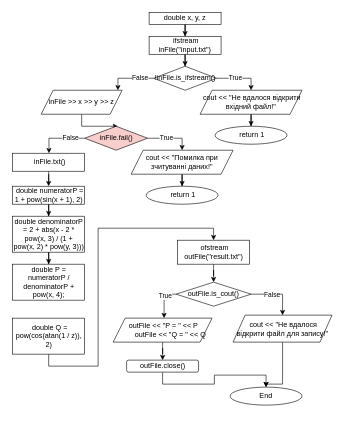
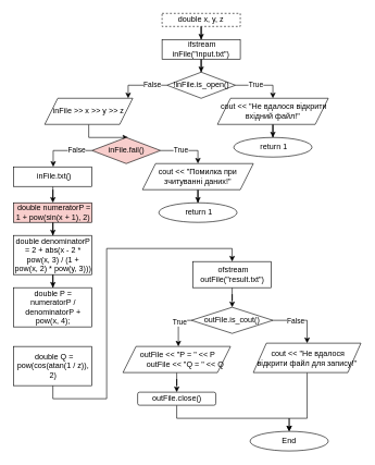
  <mxCell id="0" />
  <mxCell id="1" parent="0" />
  <mxCell id="2" style="edgeStyle=orthogonalEdgeStyle;rounded=0;orthogonalLoop=1;jettySize=auto;html=1;" edge="1" parent="1" source="3" target="5"><mxGeometry relative="1" as="geometry"><mxPoint x="308" y="60" as="targetPoint" /></mxGeometry></mxCell>
- <mxCell id="3" value="double x, y, z" style="rounded=0;whiteSpace=wrap;html=1;" vertex="1" parent="1"><mxGeometry x="248" y="20" width="120" height="20" as="geometry" /></mxCell>
+ <mxCell id="3" value="double x, y, z" style="rounded=0;whiteSpace=wrap;html=1;dashed=1;" vertex="1" parent="1"><mxGeometry x="248" y="20" width="120" height="20" as="geometry" /></mxCell>
  <mxCell id="4" style="edgeStyle=orthogonalEdgeStyle;rounded=0;orthogonalLoop=1;jettySize=auto;html=1;" edge="1" parent="1" source="5" target="10"><mxGeometry relative="1" as="geometry"><mxPoint x="308" y="110" as="targetPoint" /></mxGeometry></mxCell>
  <mxCell id="5" value="&amp;nbsp;ifstream inFile(&quot;input.txt&quot;)" style="rounded=0;whiteSpace=wrap;html=1;" vertex="1" parent="1"><mxGeometry x="248" y="60" width="120" height="30" as="geometry" /></mxCell>
  <mxCell id="6" style="edgeStyle=orthogonalEdgeStyle;rounded=0;orthogonalLoop=1;jettySize=auto;html=1;exitX=1;exitY=0.5;exitDx=0;exitDy=0;" edge="1" parent="1" source="10" target="12"><mxGeometry relative="1" as="geometry"><mxPoint x="433" y="160" as="targetPoint" /></mxGeometry></mxCell>
  <mxCell id="7" value="True" style="edgeLabel;html=1;align=center;verticalAlign=middle;resizable=0;points=[];" vertex="1" connectable="0" parent="6"><mxGeometry x="-0.192" y="2" relative="1" as="geometry"><mxPoint as="offset" /></mxGeometry></mxCell>
  <mxCell id="8" style="edgeStyle=orthogonalEdgeStyle;rounded=0;orthogonalLoop=1;jettySize=auto;html=1;" edge="1" parent="1" source="10" target="15"><mxGeometry relative="1" as="geometry"><mxPoint x="203" y="180" as="targetPoint" /><Array as="points"><mxPoint x="196" y="130" /></Array></mxGeometry></mxCell>
  <mxCell id="9" value="False" style="edgeLabel;html=1;align=center;verticalAlign=middle;resizable=0;points=[];" vertex="1" connectable="0" parent="8"><mxGeometry x="-0.429" y="-1" relative="1" as="geometry"><mxPoint as="offset" /></mxGeometry></mxCell>
- <mxCell id="10" value="!inFile.is_ifstream()" style="rhombus;whiteSpace=wrap;html=1;" vertex="1" parent="1"><mxGeometry x="255.5" y="110" width="105" height="40" as="geometry" /></mxCell>
+ <mxCell id="10" value="!inFile.is_open()" style="rhombus;whiteSpace=wrap;html=1;" vertex="1" parent="1"><mxGeometry x="255.5" y="110" width="105" height="40" as="geometry" /></mxCell>
  <mxCell id="11" style="edgeStyle=orthogonalEdgeStyle;rounded=0;orthogonalLoop=1;jettySize=auto;html=1;" edge="1" parent="1" source="12" target="13"><mxGeometry relative="1" as="geometry"><mxPoint x="418" y="220" as="targetPoint" /></mxGeometry></mxCell>
  <mxCell id="12" value="&amp;nbsp;cout &amp;lt;&amp;lt; &quot;Не вдалося відкрити вхідний файл!&quot;" style="shape=parallelogram;perimeter=parallelogramPerimeter;whiteSpace=wrap;html=1;fixedSize=1;" vertex="1" parent="1"><mxGeometry x="333" y="150" width="170" height="40" as="geometry" /></mxCell>
  <mxCell id="13" value="&amp;nbsp;return 1" style="ellipse;whiteSpace=wrap;html=1;" vertex="1" parent="1"><mxGeometry x="358" y="210" width="120" height="30" as="geometry" /></mxCell>
  <mxCell id="14" style="edgeStyle=orthogonalEdgeStyle;rounded=0;orthogonalLoop=1;jettySize=auto;html=1;" edge="1" parent="1" source="15"><mxGeometry relative="1" as="geometry"><mxPoint x="195.5" y="210" as="targetPoint" /></mxGeometry></mxCell>
  <mxCell id="15" value="inFile &amp;gt;&amp;gt; x &amp;gt;&amp;gt; y &amp;gt;&amp;gt; z" style="shape=parallelogram;perimeter=parallelogramPerimeter;whiteSpace=wrap;html=1;fixedSize=1;" vertex="1" parent="1"><mxGeometry x="68" y="150" width="135" height="40" as="geometry" /></mxCell>
  <mxCell id="16" style="edgeStyle=orthogonalEdgeStyle;rounded=0;orthogonalLoop=1;jettySize=auto;html=1;exitX=1;exitY=0.5;exitDx=0;exitDy=0;" edge="1" parent="1" source="20" target="22"><mxGeometry relative="1" as="geometry"><mxPoint x="318" y="260" as="targetPoint" /></mxGeometry></mxCell>
  <mxCell id="17" value="True" style="edgeLabel;html=1;align=center;verticalAlign=middle;resizable=0;points=[];" vertex="1" connectable="0" parent="16"><mxGeometry x="-0.192" y="2" relative="1" as="geometry"><mxPoint as="offset" /></mxGeometry></mxCell>
  <mxCell id="18" style="edgeStyle=orthogonalEdgeStyle;rounded=0;orthogonalLoop=1;jettySize=auto;html=1;" edge="1" parent="1" source="20" target="25"><mxGeometry relative="1" as="geometry"><mxPoint x="81" y="250" as="targetPoint" /><Array as="points"><mxPoint x="81" y="230" /></Array></mxGeometry></mxCell>
  <mxCell id="19" value="False" style="edgeLabel;html=1;align=center;verticalAlign=middle;resizable=0;points=[];" vertex="1" connectable="0" parent="18"><mxGeometry x="-0.429" y="-1" relative="1" as="geometry"><mxPoint as="offset" /></mxGeometry></mxCell>
  <mxCell id="20" value="inFile.fail()" style="rhombus;whiteSpace=wrap;html=1;fillColor=#f8cecc;" vertex="1" parent="1"><mxGeometry x="140.5" y="210" width="105" height="40" as="geometry" /></mxCell>
  <mxCell id="21" style="edgeStyle=orthogonalEdgeStyle;rounded=0;orthogonalLoop=1;jettySize=auto;html=1;" edge="1" parent="1" source="22" target="23"><mxGeometry relative="1" as="geometry"><mxPoint x="303" y="320" as="targetPoint" /></mxGeometry></mxCell>
  <mxCell id="22" value="cout &amp;lt;&amp;lt; &quot;Помилка при зчитуванні даних!&quot;" style="shape=parallelogram;perimeter=parallelogramPerimeter;whiteSpace=wrap;html=1;fixedSize=1;" vertex="1" parent="1"><mxGeometry x="218" y="250" width="170" height="40" as="geometry" /></mxCell>
  <mxCell id="23" value="&amp;nbsp;return 1" style="ellipse;whiteSpace=wrap;html=1;" vertex="1" parent="1"><mxGeometry x="243" y="310" width="120" height="30" as="geometry" /></mxCell>
  <mxCell id="24" style="edgeStyle=orthogonalEdgeStyle;rounded=0;orthogonalLoop=1;jettySize=auto;html=1;" edge="1" parent="1" source="25" target="27"><mxGeometry relative="1" as="geometry"><mxPoint x="80.5" y="320" as="targetPoint" /></mxGeometry></mxCell>
  <mxCell id="25" value="&amp;nbsp;inFile.txt()" style="rounded=0;whiteSpace=wrap;html=1;" vertex="1" parent="1"><mxGeometry x="20.5" y="255" width="120" height="30" as="geometry" /></mxCell>
  <mxCell id="26" style="edgeStyle=orthogonalEdgeStyle;rounded=0;orthogonalLoop=1;jettySize=auto;html=1;" edge="1" parent="1" source="27" target="29"><mxGeometry relative="1" as="geometry"><mxPoint x="80.5" y="370" as="targetPoint" /></mxGeometry></mxCell>
- <mxCell id="27" value="&amp;nbsp;double numeratorP = 1 + pow(sin(x + 1), 2)" style="rounded=0;whiteSpace=wrap;html=1;" vertex="1" parent="1"><mxGeometry x="20.5" y="310" width="120" height="30" as="geometry" /></mxCell>
+ <mxCell id="27" value="&amp;nbsp;double numeratorP = 1 + pow(sin(x + 1), 2)" style="rounded=0;whiteSpace=wrap;html=1;fillColor=#f8cecc;" vertex="1" parent="1"><mxGeometry x="20.5" y="310" width="120" height="30" as="geometry" /></mxCell>
  <mxCell id="28" style="edgeStyle=orthogonalEdgeStyle;rounded=0;orthogonalLoop=1;jettySize=auto;html=1;" edge="1" parent="1" source="29" target="30"><mxGeometry relative="1" as="geometry"><mxPoint x="80.5" y="450" as="targetPoint" /></mxGeometry></mxCell>
  <mxCell id="29" value="double denominatorP = 2 + abs(x - 2 * pow(x, 3) / (1 + pow(x, 2) * pow(y, 3)))" style="rounded=0;whiteSpace=wrap;html=1;" vertex="1" parent="1"><mxGeometry x="20.5" y="360" width="120" height="60" as="geometry" /></mxCell>
  <mxCell id="30" value="double P = numeratorP / denominatorP + pow(x, 4);" style="rounded=0;whiteSpace=wrap;html=1;" vertex="1" parent="1"><mxGeometry x="20.5" y="440" width="120" height="60" as="geometry" /></mxCell>
  <mxCell id="31" style="edgeStyle=orthogonalEdgeStyle;rounded=0;orthogonalLoop=1;jettySize=auto;html=1;entryX=0.5;entryY=0;entryDx=0;entryDy=0;exitX=0.5;exitY=1;exitDx=0;exitDy=0;" edge="1" parent="1" source="32" target="34"><mxGeometry relative="1" as="geometry"><mxPoint x="80.5" y="620" as="targetPoint" /><Array as="points"><mxPoint x="81" y="610" /><mxPoint x="163" y="610" /><mxPoint x="163" y="380" /><mxPoint x="356" y="380" /></Array></mxGeometry></mxCell>
  <mxCell id="32" value="&amp;nbsp;double Q = pow(cos(atan(1 / z)), 2)" style="rounded=0;whiteSpace=wrap;html=1;" vertex="1" parent="1"><mxGeometry x="20.5" y="530" width="120" height="60" as="geometry" /></mxCell>
  <mxCell id="33" style="edgeStyle=orthogonalEdgeStyle;rounded=0;orthogonalLoop=1;jettySize=auto;html=1;" edge="1" parent="1" source="34" target="39"><mxGeometry relative="1" as="geometry"><mxPoint x="355.5" y="470" as="targetPoint" /></mxGeometry></mxCell>
  <mxCell id="34" value="&amp;nbsp;ofstream outFile(&quot;result.txt&quot;)" style="rounded=0;whiteSpace=wrap;html=1;" vertex="1" parent="1"><mxGeometry x="295.5" y="400" width="120" height="40" as="geometry" /></mxCell>
  <mxCell id="35" style="edgeStyle=orthogonalEdgeStyle;rounded=0;orthogonalLoop=1;jettySize=auto;html=1;" edge="1" parent="1" source="39"><mxGeometry relative="1" as="geometry"><mxPoint x="273" y="530" as="targetPoint" /></mxGeometry></mxCell>
  <mxCell id="36" value="True" style="edgeLabel;html=1;align=center;verticalAlign=middle;resizable=0;points=[];" vertex="1" connectable="0" parent="35"><mxGeometry x="-0.266" y="1" relative="1" as="geometry"><mxPoint as="offset" /></mxGeometry></mxCell>
  <mxCell id="37" style="edgeStyle=orthogonalEdgeStyle;rounded=0;orthogonalLoop=1;jettySize=auto;html=1;exitX=1;exitY=0.5;exitDx=0;exitDy=0;" edge="1" parent="1" source="39" target="45"><mxGeometry relative="1" as="geometry"><mxPoint x="443" y="530" as="targetPoint" /></mxGeometry></mxCell>
  <mxCell id="38" value="False" style="edgeLabel;html=1;align=center;verticalAlign=middle;resizable=0;points=[];" vertex="1" connectable="0" parent="37"><mxGeometry x="-0.218" y="3" relative="1" as="geometry"><mxPoint y="3" as="offset" /></mxGeometry></mxCell>
  <mxCell id="39" value="outFile.is_cout()" style="rhombus;whiteSpace=wrap;html=1;" vertex="1" parent="1"><mxGeometry x="293" y="470" width="125" height="40" as="geometry" /></mxCell>
  <mxCell id="40" style="edgeStyle=orthogonalEdgeStyle;rounded=0;orthogonalLoop=1;jettySize=auto;html=1;" edge="1" parent="1" source="41" target="43"><mxGeometry relative="1" as="geometry"><mxPoint x="270.5" y="600" as="targetPoint" /></mxGeometry></mxCell>
  <mxCell id="41" value="&lt;div&gt;&amp;nbsp;outFile &amp;lt;&amp;lt; &quot;P = &quot; &amp;lt;&amp;lt; P&lt;/div&gt;&lt;div&gt;&amp;nbsp; &amp;nbsp; &amp;nbsp; &amp;nbsp; outFile &amp;lt;&amp;lt; &quot;Q = &quot; &amp;lt;&amp;lt; Q&lt;/div&gt;" style="shape=parallelogram;perimeter=parallelogramPerimeter;whiteSpace=wrap;html=1;fixedSize=1;" vertex="1" parent="1"><mxGeometry x="188" y="530" width="165" height="40" as="geometry" /></mxCell>
  <mxCell id="42" style="edgeStyle=orthogonalEdgeStyle;rounded=0;orthogonalLoop=1;jettySize=auto;html=1;exitX=0.5;exitY=1;exitDx=0;exitDy=0;" edge="1" parent="1" source="43" target="46"><mxGeometry relative="1" as="geometry"><mxPoint x="443" y="690" as="targetPoint" /></mxGeometry></mxCell>
  <mxCell id="43" value="outFile.close()" style="whiteSpace=wrap;html=1;rounded=1;" vertex="1" parent="1"><mxGeometry x="210.5" y="600" width="120" height="20" as="geometry" /></mxCell>
  <mxCell id="44" style="edgeStyle=orthogonalEdgeStyle;rounded=0;orthogonalLoop=1;jettySize=auto;html=1;entryX=0.5;entryY=0;entryDx=0;entryDy=0;" edge="1" parent="1" source="45" target="46"><mxGeometry relative="1" as="geometry"><Array as="points"><mxPoint x="471" y="640" /><mxPoint x="443" y="640" /></Array></mxGeometry></mxCell>
  <mxCell id="45" value="&amp;nbsp;cout &amp;lt;&amp;lt; &quot;Не вдалося відкрити файл для запису!&quot;" style="shape=parallelogram;perimeter=parallelogramPerimeter;whiteSpace=wrap;html=1;fixedSize=1;" vertex="1" parent="1"><mxGeometry x="388" y="525" width="165" height="45" as="geometry" /></mxCell>
- <mxCell id="46" value="End" style="ellipse;whiteSpace=wrap;html=1;" vertex="1" parent="1"><mxGeometry x="383" y="645" width="120" height="30" as="geometry" /></mxCell>
+ <mxCell id="46" value="End" style="ellipse;whiteSpace=wrap;html=1;" vertex="1" parent="1"><mxGeometry x="383" y="660" width="120" height="30" as="geometry" /></mxCell>
